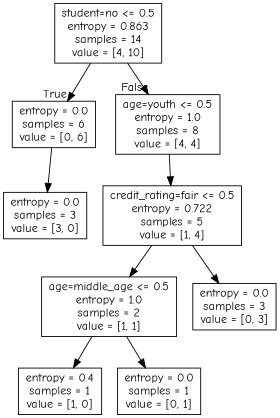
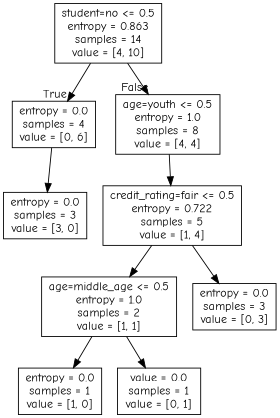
  digraph {
    fontname="Comic Neue"
    node [fontname="Comic Neue" shape=box]
    edge [fontname="Comic Neue"]
    n1 [label="student=no <= 0.5\nentropy = 0.863\nsamples = 14\nvalue = [4, 10]"]
-   n2 [label="entropy = 0.0\nsamples = 6\nvalue = [0, 6]"]
+   n2 [label="entropy = 0.0\nsamples = 4\nvalue = [0, 6]"]
    n3 [label="age=youth <= 0.5\nentropy = 1.0\nsamples = 8\nvalue = [4, 4]"]
    n4 [label="entropy = 0.0\nsamples = 3\nvalue = [3, 0]"]
    n5 [label="credit_rating=fair <= 0.5\nentropy = 0.722\nsamples = 5\nvalue = [1, 4]"]
    n6 [label="age=middle_age <= 0.5\nentropy = 1.0\nsamples = 2\nvalue = [1, 1]"]
    n7 [label="entropy = 0.0\nsamples = 3\nvalue = [0, 3]"]
-   n8 [label="entropy = 0.4\nsamples = 1\nvalue = [1, 0]"]
-   n9 [label="entropy = 0.0\nsamples = 1\nvalue = [0, 1]"]
+   n8 [label="entropy = 0.0\nsamples = 1\nvalue = [1, 0]"]
+   n9 [label="value = 0.0\nsamples = 1\nvalue = [0, 1]"]
    n1 -> n2 [headlabel=True labelangle=45 labeldistance=2.5]
    n1 -> n3 [headlabel=False labelangle=-45 labeldistance=2.5]
    n2 -> n4
    n3 -> n5
    n5 -> n6
    n5 -> n7
    n6 -> n8
    n6 -> n9
  }
